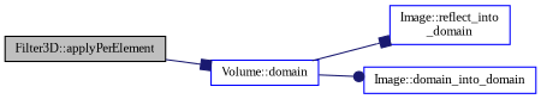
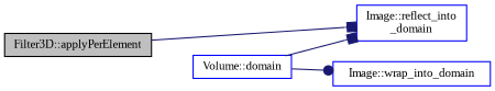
  digraph {
    fontname="Liberation Serif"
    rankdir=LR
    node [color=blue fillcolor=white fontname="Liberation Serif" fontsize=10 shape=record style=filled]
    edge [arrowhead=box color=midnightblue fontname="Liberation Serif" fontsize=10 labelfontname=Helvetica labelfontsize=10 style=solid]
    n1 [color=black fillcolor=grey75 fontcolor=black height=0.2 label="Filter3D::applyPerElement" width=0.4]
    n2 [height=0.2 label="Volume::domain" width=0.4]
    n3 [height=0.2 label="Image::reflect_into\l_domain" width=0.4]
-   n4 [height=0.2 label="Image::domain_into_domain" width=0.4]
-   n1 -> n2
+   n4 [height=0.2 label="Image::wrap_into_domain" width=0.4]
+   n1 -> n3
    n2 -> n3
    n2 -> n4 [arrowhead=dot]
  }
